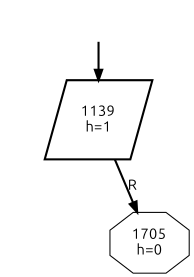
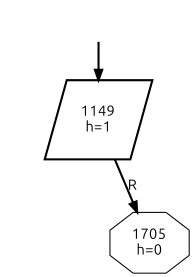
  digraph {
    fontname=Ubuntu
    node [fontname=Ubuntu]
    edge [style=bold fontname=Ubuntu]
    DUMMY [style=invis]
-   n2 [label="1139\nh=1" penwidth=2 shape=parallelogram]
+   n2 [label="1149\nh=1" penwidth=2 shape=parallelogram]
    L_1139 [style=invis]
    n4 [label="1705\nh=0" shape=octagon]
    DUMMY -> n2
    n2 -> L_1139 [style=invis]
    n2 -> n4 [label=R]
  }
